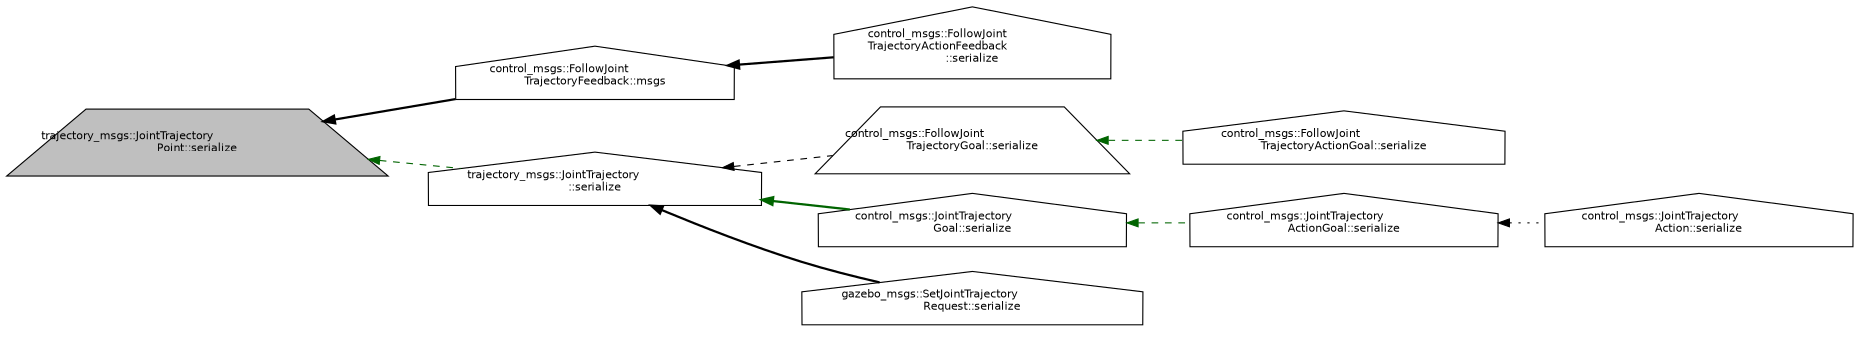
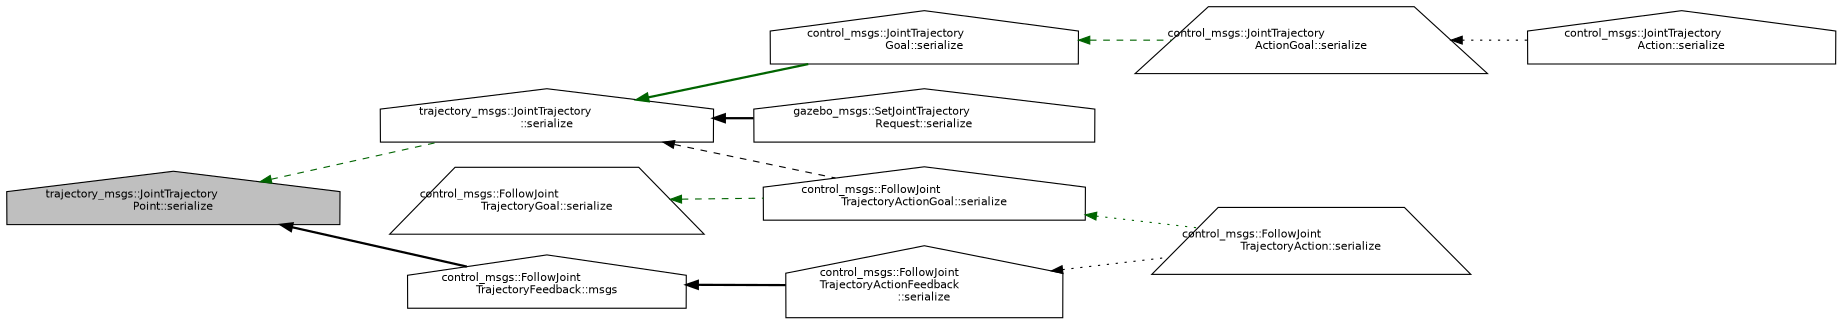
  digraph {
    rankdir=LR
    node [color=black fillcolor=white fontname=Helvetica fontsize=10 shape=house style=filled]
    edge [color=black dir=back fontname=Helvetica fontsize=10 labelfontname=Helvetica labelfontsize=10 style=bold]
-   n1 [fillcolor=grey75 fontcolor=black height=0.2 label="trajectory_msgs::JointTrajectory\lPoint::serialize" shape=trapezium width=0.4]
+   n1 [fillcolor=grey75 fontcolor=black height=0.2 label="trajectory_msgs::JointTrajectory\lPoint::serialize" width=0.4]
    n2 [height=0.2 label="control_msgs::FollowJoint\lTrajectoryFeedback::msgs" width=0.4]
    n3 [height=0.2 label="trajectory_msgs::JointTrajectory\l::serialize" width=0.4]
    n4 [height=0.2 label="control_msgs::FollowJoint\lTrajectoryActionFeedback\l::serialize" width=0.4]
    n5 [height=0.2 label="control_msgs::FollowJoint\lTrajectoryGoal::serialize" shape=trapezium width=0.4]
    n6 [height=0.2 label="control_msgs::JointTrajectory\lGoal::serialize" width=0.4]
    n7 [height=0.2 label="gazebo_msgs::SetJointTrajectory\lRequest::serialize" width=0.4]
+   n8 [height=0.2 label="control_msgs::FollowJoint\lTrajectoryAction::serialize" shape=trapezium width=0.4]
    n9 [height=0.2 label="control_msgs::FollowJoint\lTrajectoryActionGoal::serialize" width=0.4]
-   n10 [height=0.2 label="control_msgs::JointTrajectory\lActionGoal::serialize" width=0.4]
+   n10 [height=0.2 label="control_msgs::JointTrajectory\lActionGoal::serialize" shape=trapezium width=0.4]
    n11 [height=0.2 label="control_msgs::JointTrajectory\lAction::serialize" width=0.4]
    n1 -> n2
    n1 -> n3 [color=darkgreen style=dashed]
    n2 -> n4
-   n3 -> n5 [style=dashed]
+   n3 -> n9 [style=dashed]
    n3 -> n6 [color=darkgreen]
    n3 -> n7
+   n4 -> n8 [style=dotted]
    n5 -> n9 [color=darkgreen style=dashed]
    n6 -> n10 [color=darkgreen style=dashed]
+   n9 -> n8 [color=darkgreen style=dotted]
    n10 -> n11 [style=dotted]
  }
